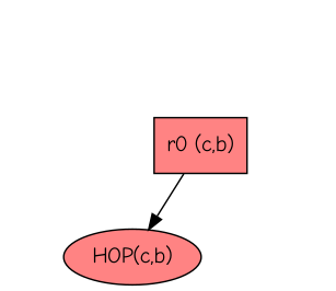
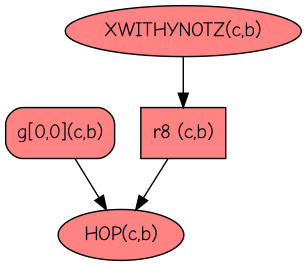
  digraph {
    fontname="Comic Neue"
    rankdir=TB
    node [color=black fillcolor="#FF8383" fontname="Comic Neue" shape=box style=filled]
    edge [fontname="Comic Neue"]
-   n1 [label="r0 (c,b)" texlbl="$r_0(c,b)$"]
+   n1 [label="r8 (c,b)" texlbl="$r_0(c,b)$"]
    n2 [label="HOP(c,b)" shape=ellipse texlbl="$HOP(c,b)$"]
+   n3 [label="g[0,0](c,b)" style="rounded,filled" texlbl="$g_{0}^{0}(c,b)$"]
+   n4 [label="XWITHYNOTZ(c,b)" shape=ellipse texlbl="$XWITHYNOTZ(c,b)$"]
    n1 -> n2
+   n3 -> n2
+   n4 -> n1
  }
